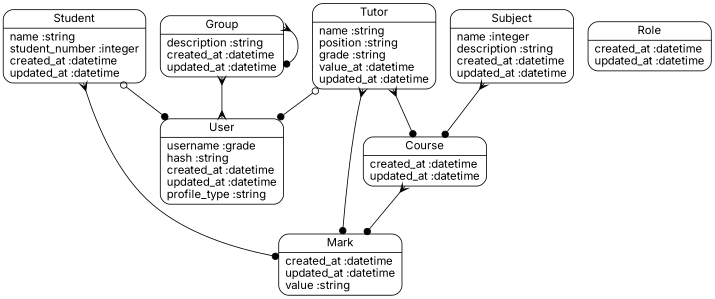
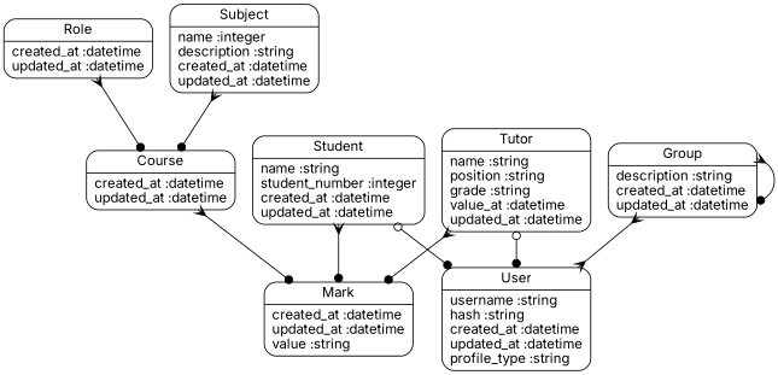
  digraph {
    fontname=Inter
    splines=true
    node [fontname=Inter shape=Mrecord]
    edge [arrowhead=dot arrowtail=crow dir=both fontname=Inter]
    n1 [label="{Course|created_at :datetime\lupdated_at :datetime\l}"]
    n2 [label="{Mark|created_at :datetime\lupdated_at :datetime\lvalue :string\l}"]
    n3 [label="{Group|description :string\lcreated_at :datetime\lupdated_at :datetime\l}"]
-   n4 [label="{User|username :grade\lhash :string\lcreated_at :datetime\lupdated_at :datetime\lprofile_type :string\l}"]
+   n4 [label="{User|username :string\lhash :string\lcreated_at :datetime\lupdated_at :datetime\lprofile_type :string\l}"]
    n5 [label="{Role|created_at :datetime\lupdated_at :datetime\l}"]
    n6 [label="{Student|name :string\lstudent_number :integer\lcreated_at :datetime\lupdated_at :datetime\l}"]
    n7 [label="{Subject|name :integer\ldescription :string\lcreated_at :datetime\lupdated_at :datetime\l}"]
    n8 [label="{Tutor|name :string\lposition :string\lgrade :string\lvalue_at :datetime\lupdated_at :datetime\l}"]
    n1 -> n2
    n3 -> n3
    n3 -> n4 [arrowhead=crow]
    n6 -> n2
    n6 -> n4 [arrowtail=odot]
    n7 -> n1
-   n8 -> n1
+   n5 -> n1
    n8 -> n2
    n8 -> n4 [arrowtail=odot]
  }
